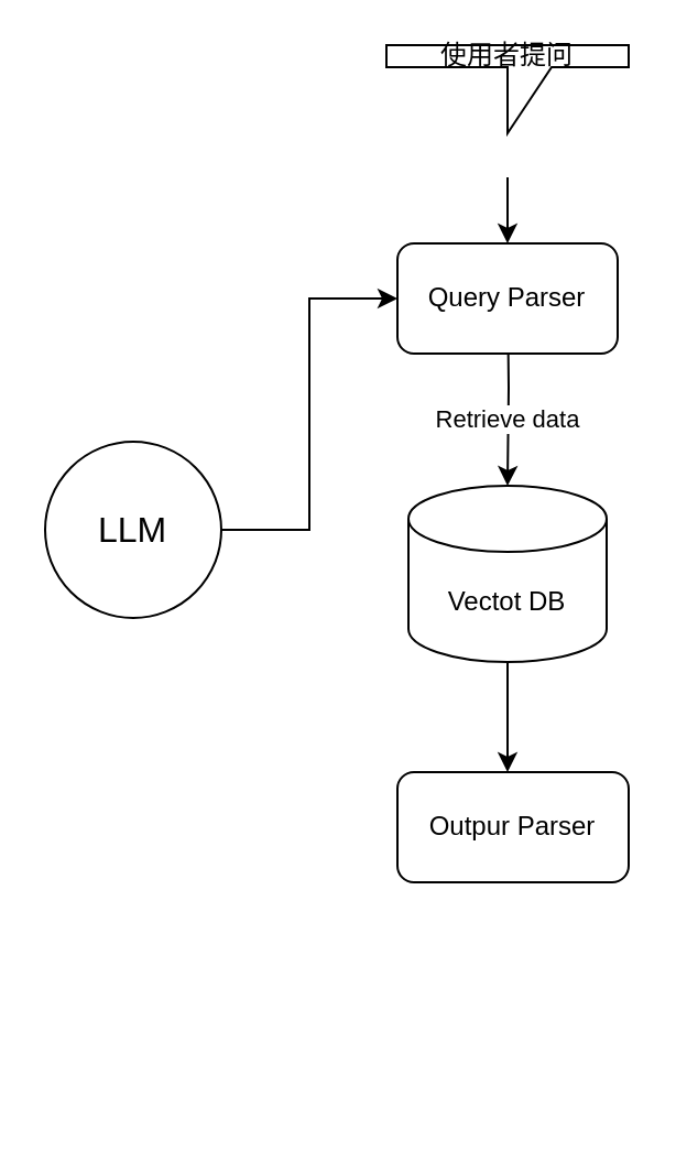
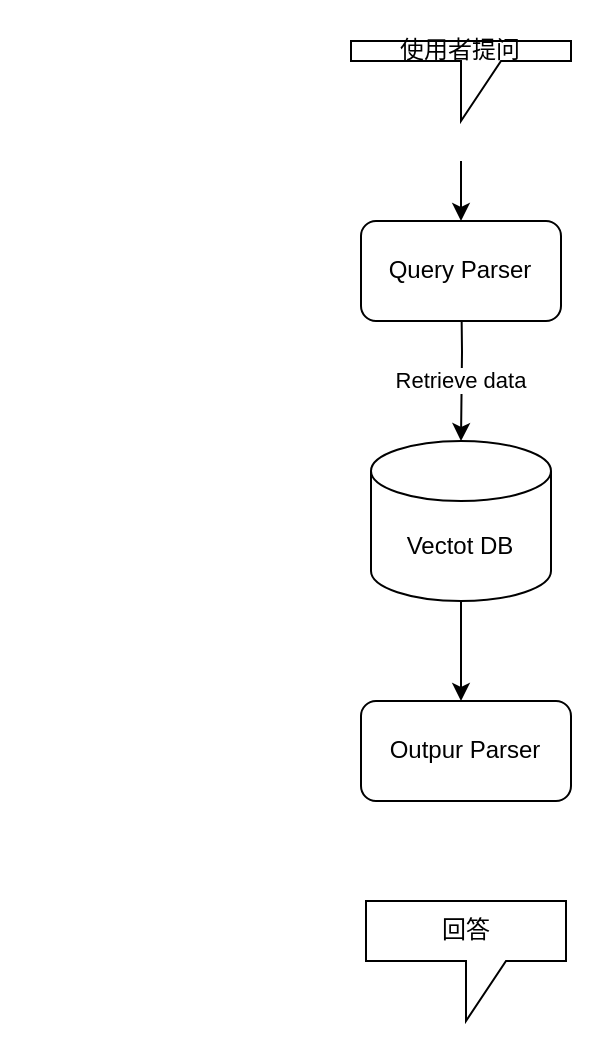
  <mxCell id="0" />
  <mxCell id="1" parent="0" />
  <mxCell id="2" value="Retrieve data" style="edgeStyle=orthogonalEdgeStyle;rounded=0;orthogonalLoop=1;jettySize=auto;html=1;entryX=0.5;entryY=0;entryDx=0;entryDy=0;entryPerimeter=0;" edge="1" parent="1" target="7"><mxGeometry x="0.337" relative="1" as="geometry"><mxPoint x="230" y="190" as="targetPoint" /><mxPoint x="230" y="130" as="sourcePoint" /><mxPoint as="offset" /></mxGeometry></mxCell>
  <mxCell id="3" style="edgeStyle=orthogonalEdgeStyle;rounded=0;orthogonalLoop=1;jettySize=auto;html=1;exitX=0;exitY=0;exitDx=55;exitDy=60;exitPerimeter=0;entryX=0.5;entryY=0;entryDx=0;entryDy=0;" edge="1" parent="1" source="4" target="8"><mxGeometry relative="1" as="geometry" /></mxCell>
  <mxCell id="4" value="使用者提问" style="shape=callout;whiteSpace=wrap;html=1;perimeter=calloutPerimeter;" vertex="1" parent="1"><mxGeometry x="175" y="20" width="110" height="40" as="geometry" /></mxCell>
- <mxCell id="5" style="edgeStyle=orthogonalEdgeStyle;rounded=0;orthogonalLoop=1;jettySize=auto;html=1;exitX=1;exitY=0.5;exitDx=0;exitDy=0;entryX=0;entryY=0.5;entryDx=0;entryDy=0;" edge="1" parent="1" source="6" target="8"><mxGeometry relative="1" as="geometry"><mxPoint x="140" y="170" as="targetPoint" /></mxGeometry></mxCell>
- <mxCell id="6" value="&lt;font style=&quot;font-size: 16px;&quot;&gt;LLM&lt;/font&gt;" style="ellipse;whiteSpace=wrap;html=1;aspect=fixed;" vertex="1" parent="1"><mxGeometry x="20" y="200" width="80" height="80" as="geometry" /></mxCell>
  <mxCell id="7" value="Vectot DB" style="shape=cylinder3;whiteSpace=wrap;html=1;boundedLbl=1;backgroundOutline=1;size=15;" vertex="1" parent="1"><mxGeometry x="185" y="220" width="90" height="80" as="geometry" /></mxCell>
  <mxCell id="8" value="Query Parser" style="rounded=1;whiteSpace=wrap;html=1;" vertex="1" parent="1"><mxGeometry x="180" y="110" width="100" height="50" as="geometry" /></mxCell>
+ <mxCell id="9" value="回答" style="shape=callout;whiteSpace=wrap;html=1;perimeter=calloutPerimeter;" vertex="1" parent="1"><mxGeometry x="182.5" y="450" width="100" height="60" as="geometry" /></mxCell>
  <mxCell id="10" style="edgeStyle=orthogonalEdgeStyle;rounded=0;orthogonalLoop=1;jettySize=auto;html=1;exitX=0.5;exitY=1;exitDx=0;exitDy=0;exitPerimeter=0;" edge="1" parent="1" source="7"><mxGeometry relative="1" as="geometry"><mxPoint x="230" y="350" as="targetPoint" /></mxGeometry></mxCell>
  <mxCell id="11" value="Outpur Parser" style="rounded=1;whiteSpace=wrap;html=1;" vertex="1" parent="1"><mxGeometry x="180" y="350" width="105" height="50" as="geometry" /></mxCell>
